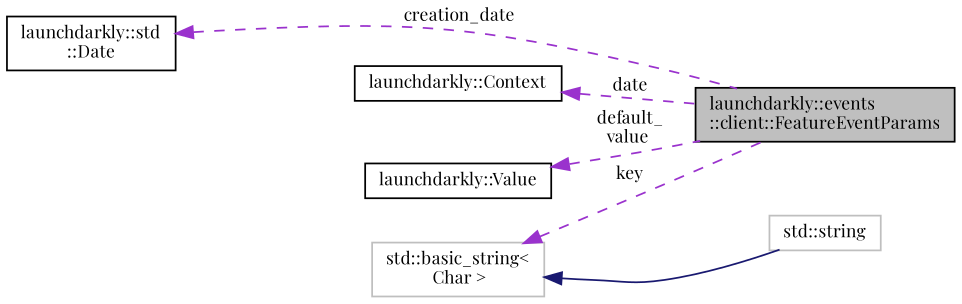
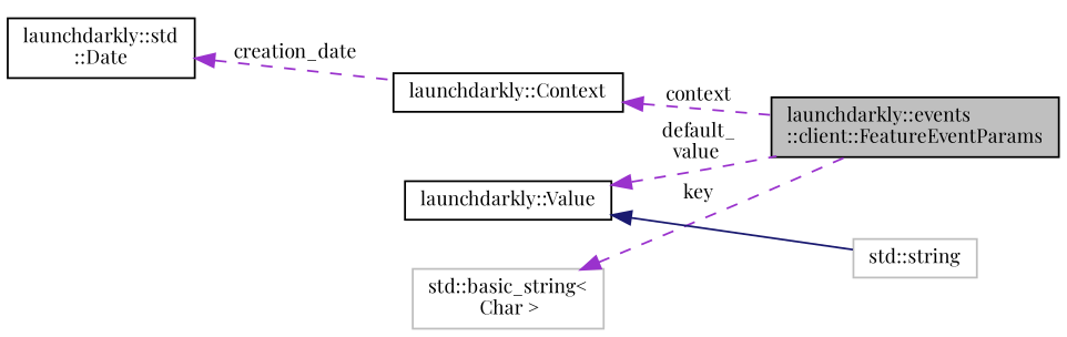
  digraph {
    fontname="Playfair Display"
    rankdir=LR
    node [color=black fillcolor=white fontname="Playfair Display" fontsize=10 shape=record style=filled]
    edge [color=darkorchid3 dir=back fontname="Playfair Display" fontsize=10 labelfontname=Helvetica labelfontsize=10 style=dashed]
    n1 [fillcolor=grey75 fontcolor=black height=0.2 label="launchdarkly::events\l::client::FeatureEventParams" width=0.4]
    n2 [height=0.2 label="launchdarkly::Context" width=0.4]
    n3 [height=0.2 label="launchdarkly::std\l::Date" width=0.4]
    n4 [color=grey75 height=0.2 label="std::string" width=0.4]
    n5 [color=grey75 height=0.2 label="std::basic_string\<\l Char \>" width=0.4]
    n6 [height=0.2 label="launchdarkly::Value" width=0.4]
-   n2 -> n1 [label=" date"]
-   n3 -> n1 [label=" creation_date"]
+   n2 -> n1 [label=" context"]
+   n3 -> n2 [label=" creation_date"]
    n5 -> n1 [label=" key"]
-   n5 -> n4 [color=midnightblue style=solid]
+   n6 -> n4 [color=midnightblue style=solid]
    n6 -> n1 [label=" default_\nvalue"]
  }
